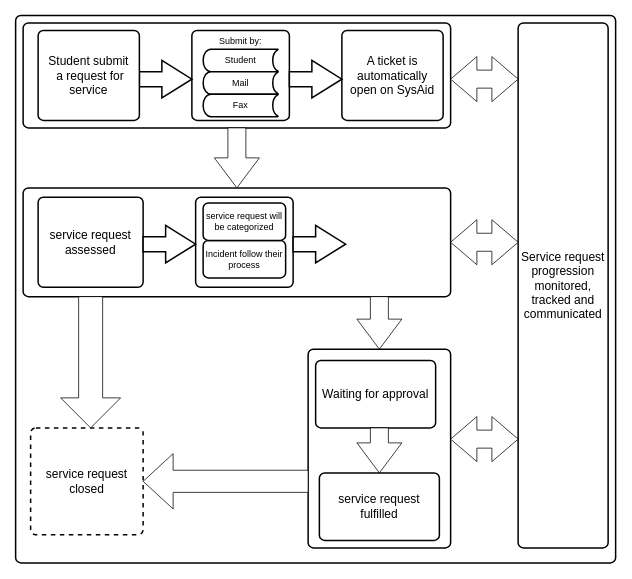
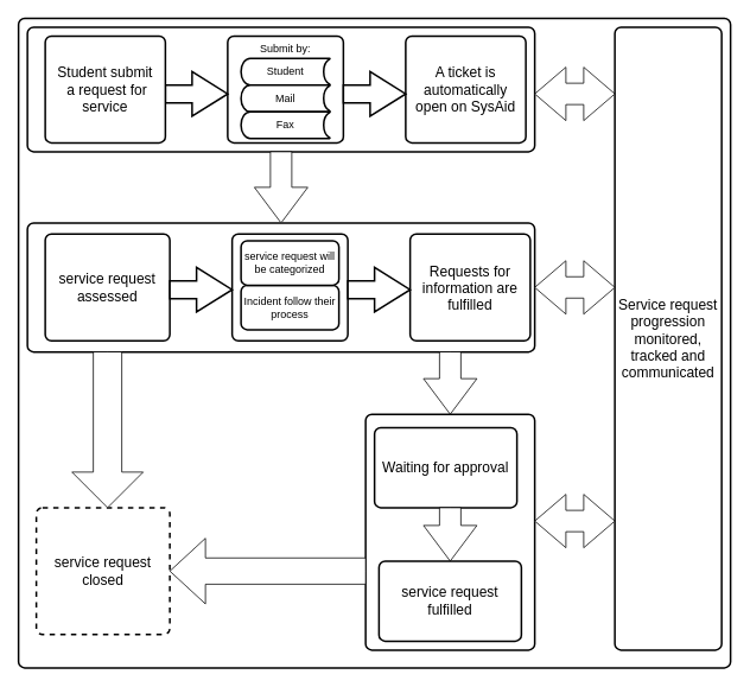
  <mxCell id="0" />
  <mxCell id="1" parent="0" />
  <mxCell id="2" value="" style="rounded=1;whiteSpace=wrap;html=1;absoluteArcSize=1;arcSize=14;strokeWidth=2;" vertex="1" parent="1"><mxGeometry x="20" y="20" width="800" height="730" as="geometry" /></mxCell>
  <mxCell id="3" value="" style="rounded=1;whiteSpace=wrap;html=1;absoluteArcSize=1;arcSize=14;strokeWidth=2;" vertex="1" parent="1"><mxGeometry x="30" y="30" width="570" height="140" as="geometry" /></mxCell>
  <mxCell id="4" value="" style="rounded=1;whiteSpace=wrap;html=1;absoluteArcSize=1;arcSize=14;strokeWidth=2;" vertex="1" parent="1"><mxGeometry x="255" y="40" width="130" height="120" as="geometry" /></mxCell>
  <mxCell id="5" value="" style="verticalLabelPosition=bottom;verticalAlign=top;html=1;strokeWidth=2;shape=mxgraph.arrows2.arrow;dy=0.6;dx=40;notch=0;" vertex="1" parent="1"><mxGeometry x="185" y="80" width="70" height="50" as="geometry" /></mxCell>
  <mxCell id="6" value="Student" style="strokeWidth=2;html=1;shape=mxgraph.flowchart.stored_data;whiteSpace=wrap;" vertex="1" parent="1"><mxGeometry x="270" y="65" width="100" height="30" as="geometry" /></mxCell>
  <mxCell id="7" value="Mail" style="strokeWidth=2;html=1;shape=mxgraph.flowchart.stored_data;whiteSpace=wrap;" vertex="1" parent="1"><mxGeometry x="270" y="95" width="100" height="30" as="geometry" /></mxCell>
  <mxCell id="8" value="Fax" style="strokeWidth=2;html=1;shape=mxgraph.flowchart.stored_data;whiteSpace=wrap;" vertex="1" parent="1"><mxGeometry x="270" y="125" width="100" height="30" as="geometry" /></mxCell>
  <mxCell id="9" value="Submit by:" style="text;html=1;strokeColor=none;fillColor=none;align=center;verticalAlign=middle;whiteSpace=wrap;rounded=0;" vertex="1" parent="1"><mxGeometry x="290" y="45" width="60" height="20" as="geometry" /></mxCell>
  <mxCell id="10" value="&lt;font style=&quot;font-size: 16px&quot;&gt;Student submit&lt;br&gt;&amp;nbsp;a request for service&lt;/font&gt;" style="rounded=1;whiteSpace=wrap;html=1;absoluteArcSize=1;arcSize=14;strokeWidth=2;" vertex="1" parent="1"><mxGeometry x="50" y="40" width="135" height="120" as="geometry" /></mxCell>
  <mxCell id="11" value="&lt;font style=&quot;font-size: 16px&quot;&gt;A ticket is automatically open on SysAid&lt;/font&gt;" style="rounded=1;whiteSpace=wrap;html=1;absoluteArcSize=1;arcSize=14;strokeWidth=2;" vertex="1" parent="1"><mxGeometry x="455" y="40" width="135" height="120" as="geometry" /></mxCell>
  <mxCell id="12" value="" style="verticalLabelPosition=bottom;verticalAlign=top;html=1;strokeWidth=2;shape=mxgraph.arrows2.arrow;dy=0.6;dx=40;notch=0;" vertex="1" parent="1"><mxGeometry x="385" y="80" width="70" height="50" as="geometry" /></mxCell>
  <mxCell id="13" value="&lt;font style=&quot;font-size: 16px&quot;&gt;Service request progression monitored, tracked and communicated&lt;/font&gt;" style="rounded=1;whiteSpace=wrap;html=1;absoluteArcSize=1;arcSize=14;strokeWidth=2;" vertex="1" parent="1"><mxGeometry x="690" y="30" width="120" height="700" as="geometry" /></mxCell>
  <mxCell id="14" value="" style="html=1;shadow=0;dashed=0;align=center;verticalAlign=middle;shape=mxgraph.arrows2.twoWayArrow;dy=0.6;dx=35;" vertex="1" parent="1"><mxGeometry x="600" y="75" width="90" height="60" as="geometry" /></mxCell>
  <mxCell id="15" value="" style="rounded=1;whiteSpace=wrap;html=1;absoluteArcSize=1;arcSize=14;strokeWidth=2;" vertex="1" parent="1"><mxGeometry x="30" y="250" width="570" height="145" as="geometry" /></mxCell>
  <mxCell id="16" value="" style="html=1;shadow=0;dashed=0;align=center;verticalAlign=middle;shape=mxgraph.arrows2.twoWayArrow;dy=0.6;dx=35;" vertex="1" parent="1"><mxGeometry x="600" y="292.5" width="90" height="60" as="geometry" /></mxCell>
  <mxCell id="17" value="" style="html=1;shadow=0;dashed=0;align=center;verticalAlign=middle;shape=mxgraph.arrows2.arrow;dy=0.6;dx=40;direction=south;notch=0;" vertex="1" parent="1"><mxGeometry x="285" y="170" width="60" height="80" as="geometry" /></mxCell>
  <mxCell id="18" value="&lt;font style=&quot;font-size: 16px&quot;&gt;service request assessed&lt;/font&gt;" style="rounded=1;whiteSpace=wrap;html=1;absoluteArcSize=1;arcSize=14;strokeWidth=2;" vertex="1" parent="1"><mxGeometry x="50" y="262.5" width="140" height="120" as="geometry" /></mxCell>
  <mxCell id="19" value="" style="rounded=1;whiteSpace=wrap;html=1;absoluteArcSize=1;arcSize=14;strokeWidth=2;" vertex="1" parent="1"><mxGeometry x="260" y="262.5" width="130" height="120" as="geometry" /></mxCell>
  <mxCell id="20" value="Incident follow their process" style="rounded=1;whiteSpace=wrap;html=1;absoluteArcSize=1;arcSize=14;strokeWidth=2;" vertex="1" parent="1"><mxGeometry x="270" y="320" width="110" height="50" as="geometry" /></mxCell>
  <mxCell id="21" value="service request will be categorized" style="rounded=1;whiteSpace=wrap;html=1;absoluteArcSize=1;arcSize=14;strokeWidth=2;" vertex="1" parent="1"><mxGeometry x="270" y="270" width="110" height="50" as="geometry" /></mxCell>
  <mxCell id="22" value="" style="html=1;shadow=0;dashed=0;align=center;verticalAlign=middle;shape=mxgraph.arrows2.arrow;dy=0.6;dx=40;direction=south;notch=0;" vertex="1" parent="1"><mxGeometry x="475" y="395" width="60" height="70" as="geometry" /></mxCell>
  <mxCell id="23" value="" style="rounded=1;whiteSpace=wrap;html=1;absoluteArcSize=1;arcSize=14;strokeWidth=2;" vertex="1" parent="1"><mxGeometry x="410" y="465" width="190" height="265" as="geometry" /></mxCell>
+ <mxCell id="24" value="&lt;font style=&quot;font-size: 16px&quot;&gt;Requests for information are fulfilled&lt;/font&gt;" style="rounded=1;whiteSpace=wrap;html=1;absoluteArcSize=1;arcSize=14;strokeWidth=2;" vertex="1" parent="1"><mxGeometry x="460" y="262.5" width="135" height="120" as="geometry" /></mxCell>
  <mxCell id="25" value="" style="verticalLabelPosition=bottom;verticalAlign=top;html=1;strokeWidth=2;shape=mxgraph.arrows2.arrow;dy=0.6;dx=40;notch=0;" vertex="1" parent="1"><mxGeometry x="190" y="300" width="70" height="50" as="geometry" /></mxCell>
  <mxCell id="26" value="" style="verticalLabelPosition=bottom;verticalAlign=top;html=1;strokeWidth=2;shape=mxgraph.arrows2.arrow;dy=0.6;dx=40;notch=0;" vertex="1" parent="1"><mxGeometry x="390" y="300" width="70" height="50" as="geometry" /></mxCell>
  <mxCell id="27" value="" style="html=1;shadow=0;dashed=0;align=center;verticalAlign=middle;shape=mxgraph.arrows2.twoWayArrow;dy=0.6;dx=35;" vertex="1" parent="1"><mxGeometry x="600" y="555" width="90" height="60" as="geometry" /></mxCell>
  <mxCell id="28" value="&lt;font style=&quot;font-size: 16px&quot;&gt;Waiting for approval&lt;/font&gt;" style="rounded=1;whiteSpace=wrap;html=1;absoluteArcSize=1;arcSize=14;strokeWidth=2;" vertex="1" parent="1"><mxGeometry x="420" y="480" width="160" height="90" as="geometry" /></mxCell>
  <mxCell id="29" value="" style="html=1;shadow=0;dashed=0;align=center;verticalAlign=middle;shape=mxgraph.arrows2.arrow;dy=0.6;dx=40;direction=south;notch=0;" vertex="1" parent="1"><mxGeometry x="475" y="570" width="60" height="60" as="geometry" /></mxCell>
  <mxCell id="30" value="&lt;font style=&quot;font-size: 16px&quot;&gt;service request fulfilled&lt;/font&gt;" style="rounded=1;whiteSpace=wrap;html=1;absoluteArcSize=1;arcSize=14;strokeWidth=2;" vertex="1" parent="1"><mxGeometry x="425" y="630" width="160" height="90" as="geometry" /></mxCell>
  <mxCell id="31" value="&lt;font style=&quot;font-size: 16px&quot;&gt;service request closed&lt;/font&gt;" style="rounded=1;whiteSpace=wrap;html=1;absoluteArcSize=1;arcSize=14;strokeWidth=2;dashed=1;" vertex="1" parent="1"><mxGeometry x="40" y="570" width="150" height="142.5" as="geometry" /></mxCell>
  <mxCell id="32" value="" style="html=1;shadow=0;dashed=0;align=center;verticalAlign=middle;shape=mxgraph.arrows2.arrow;dy=0.6;dx=40;direction=south;notch=0;" vertex="1" parent="1"><mxGeometry x="80" y="395" width="80" height="175" as="geometry" /></mxCell>
  <mxCell id="33" value="" style="html=1;shadow=0;dashed=0;align=center;verticalAlign=middle;shape=mxgraph.arrows2.arrow;dy=0.6;dx=40;flipH=1;notch=0;" vertex="1" parent="1"><mxGeometry x="190" y="604.38" width="220" height="73.75" as="geometry" /></mxCell>
